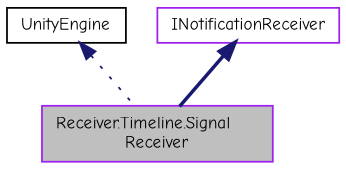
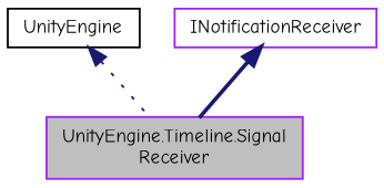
  digraph {
    fontname="Comic Neue"
    node [color=purple fillcolor=white fontname="Comic Neue" fontsize=10 shape=record style=filled]
    edge [color=midnightblue dir=back fontname="Comic Neue" fontsize=10 labelfontname=Helvetica labelfontsize=10]
-   n1 [fillcolor=grey75 fontcolor=black height=0.2 label="Receiver.Timeline.Signal\lReceiver" width=0.4]
+   n1 [fillcolor=grey75 fontcolor=black height=0.2 label="UnityEngine.Timeline.Signal\lReceiver" width=0.4]
    n2 [color=black height=0.2 label=UnityEngine width=0.4]
    n3 [height=0.2 label=INotificationReceiver width=0.4]
    n2 -> n1 [style=dotted]
    n3 -> n1 [style=bold]
  }
